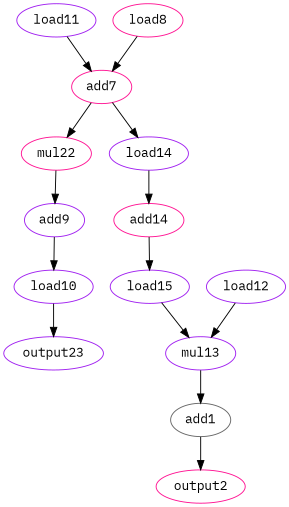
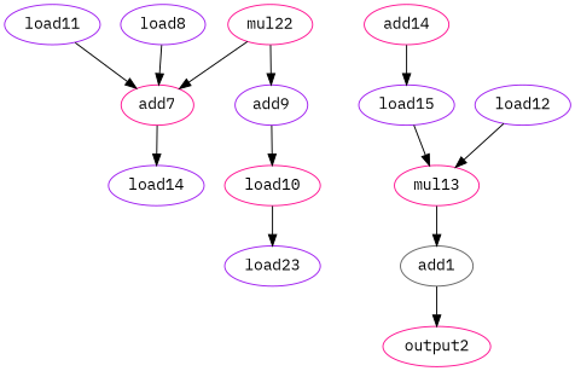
  digraph {
    fontname="IBM Plex Mono"
    node [color=deeppink fontname="IBM Plex Mono" op_code=load]
    edge [fontname="IBM Plex Mono" operand=0]
    n1 [color=purple label=load11 op_code=SELECT]
    add7 [op_code=add]
    n3 [label=mul22]
    n4 [color=purple label=load14]
-   load8
+   load8 [color=purple]
    add9 [color=purple op_code=add]
    add14 [op_code=add]
-   load10 [color=purple]
-   load23 [color=purple label=output23]
+   load10
+   load23 [color=purple]
    load15 [color=purple]
    load12 [color=purple]
-   mul13 [color=purple op_code=mul]
+   mul13 [op_code=mul]
    add1 [color=gray40 op_code=add]
    output2 [op_code=output]
    n1 -> add7
-   add7 -> n3
+   n3 -> add7
    add7 -> n4
    n3 -> add9
-   n4 -> add14
    load8 -> add7 [operand=1]
    add9 -> load10
    add14 -> load15
    load10 -> load23
    load15 -> mul13
    load12 -> mul13 [operand=1]
    mul13 -> add1
    add1 -> output2
  }
